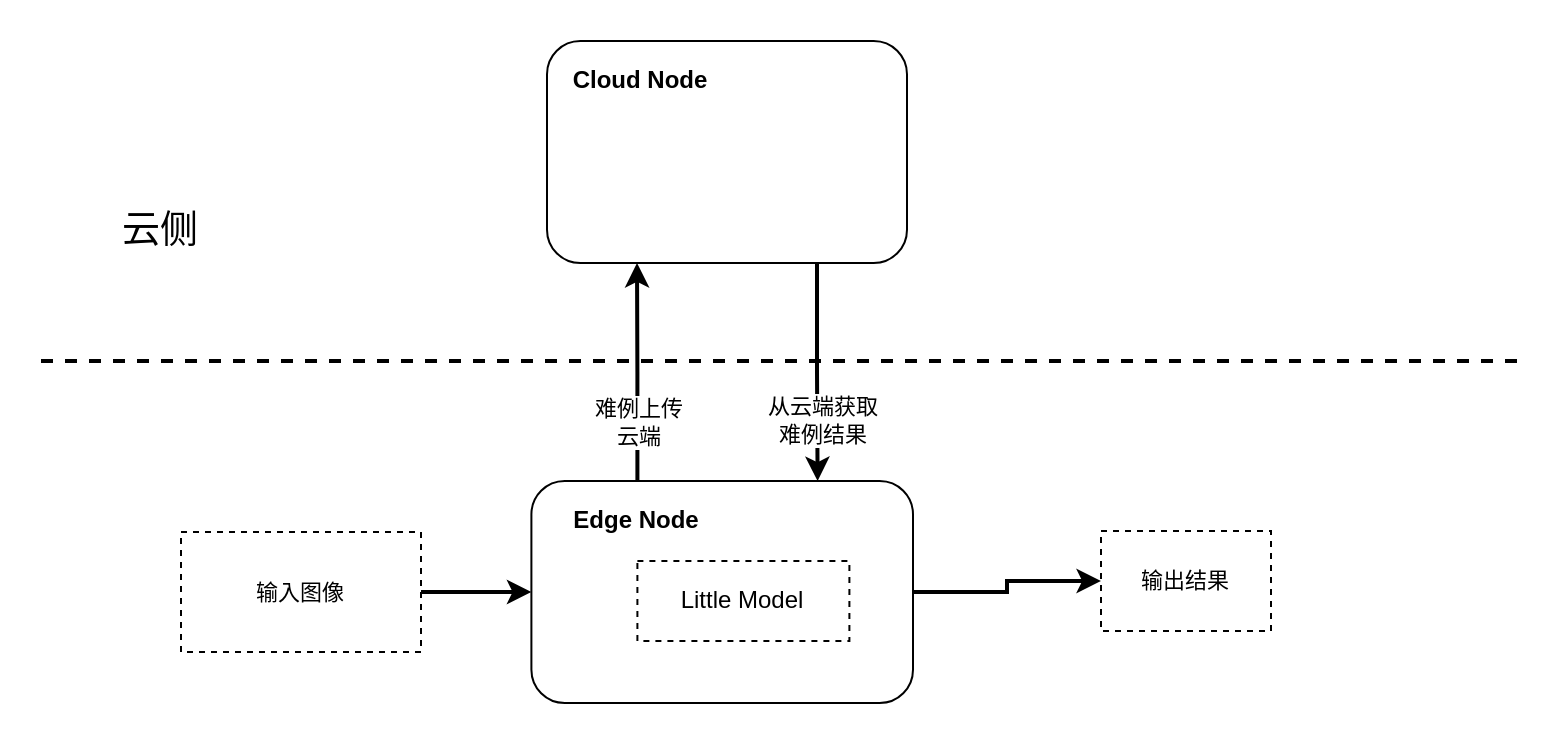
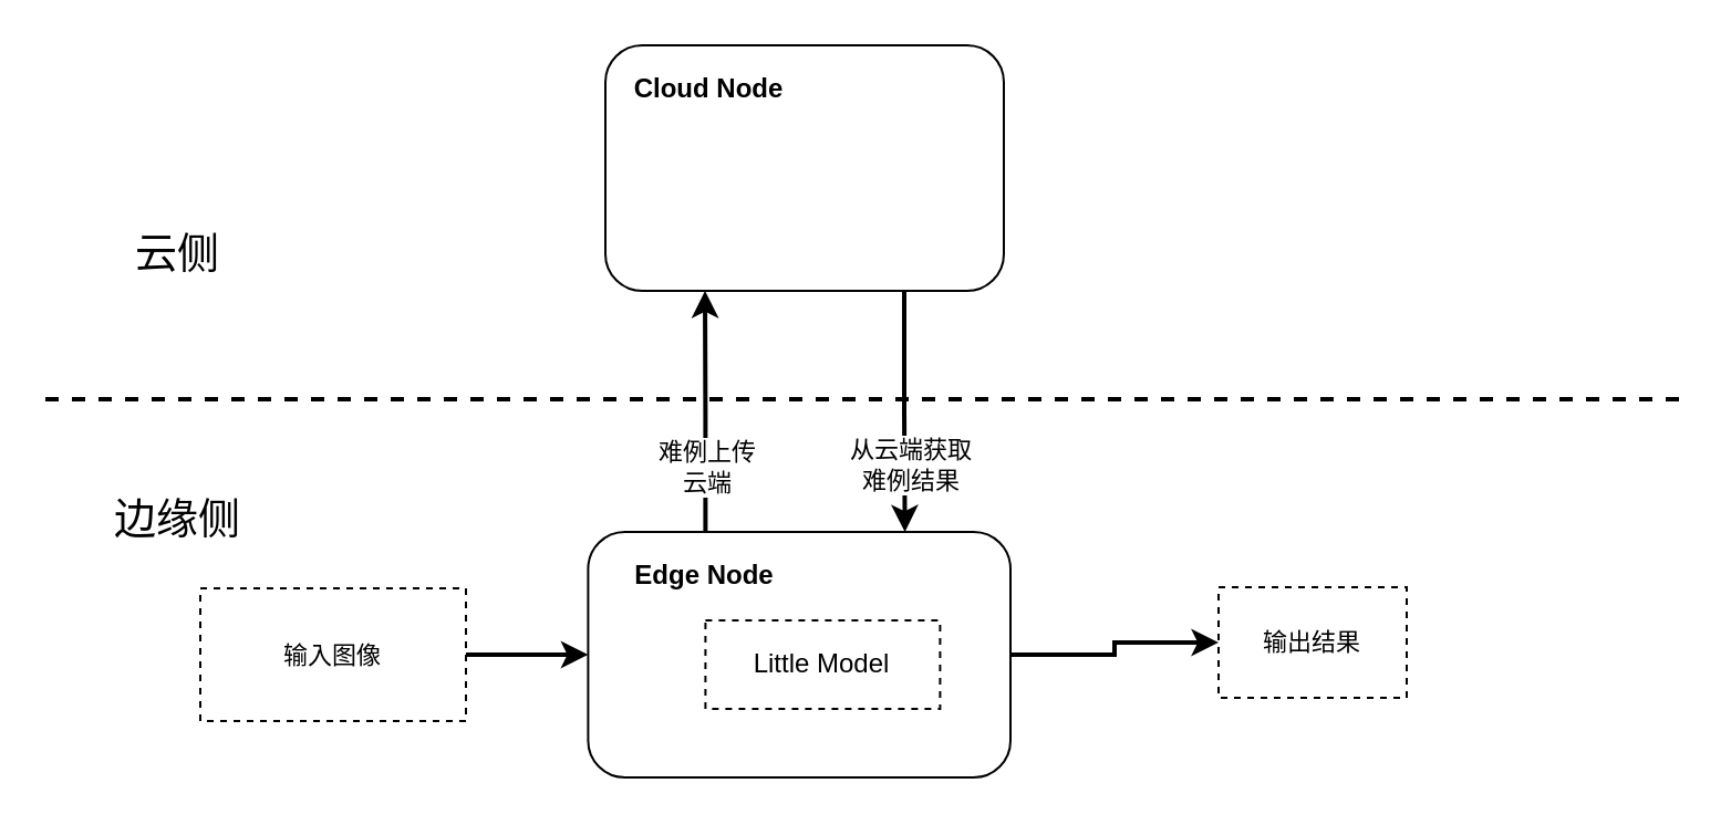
  <mxCell id="0" />
  <mxCell id="1" parent="0" />
  <mxCell id="2" value="" style="endArrow=none;dashed=1;html=1;rounded=0;strokeWidth=2;horizontal=1;" edge="1" parent="1"><mxGeometry width="50" height="50" relative="1" as="geometry"><mxPoint x="20" y="180" as="sourcePoint" /><mxPoint x="760" y="180" as="targetPoint" /></mxGeometry></mxCell>
  <mxCell id="3" value="&lt;font style=&quot;font-size: 19px;&quot;&gt;云侧&lt;/font&gt;" style="text;html=1;strokeColor=none;fillColor=none;align=center;verticalAlign=middle;whiteSpace=wrap;rounded=0;dashed=1;" vertex="1" parent="1"><mxGeometry x="50" y="100" width="60" height="30" as="geometry" /></mxCell>
+ <mxCell id="4" value="&lt;font style=&quot;font-size: 19px;&quot;&gt;边缘侧&lt;/font&gt;" style="text;html=1;strokeColor=none;fillColor=none;align=center;verticalAlign=middle;whiteSpace=wrap;rounded=0;dashed=1;" vertex="1" parent="1"><mxGeometry x="50" y="220" width="60" height="30" as="geometry" /></mxCell>
  <mxCell id="5" style="edgeStyle=orthogonalEdgeStyle;rounded=0;orthogonalLoop=1;jettySize=auto;html=1;exitX=1;exitY=0.5;exitDx=0;exitDy=0;entryX=0;entryY=0.5;entryDx=0;entryDy=0;fontSize=11;strokeWidth=2;" edge="1" parent="1" source="6" target="11"><mxGeometry relative="1" as="geometry" /></mxCell>
  <mxCell id="6" value="输入图像" style="rounded=0;whiteSpace=wrap;html=1;dashed=1;fontSize=11;" vertex="1" parent="1"><mxGeometry x="90" y="265.5" width="120" height="60" as="geometry" /></mxCell>
  <mxCell id="7" value="" style="group" vertex="1" connectable="0" parent="1"><mxGeometry x="250" y="20" width="200" height="111" as="geometry" /></mxCell>
  <mxCell id="8" value="" style="rounded=1;whiteSpace=wrap;html=1;align=left;" vertex="1" parent="7"><mxGeometry x="23" width="180" height="111" as="geometry" /></mxCell>
  <mxCell id="9" value="Cloud Node" style="text;html=1;strokeColor=none;fillColor=none;align=center;verticalAlign=middle;whiteSpace=wrap;rounded=0;fontStyle=1" vertex="1" parent="7"><mxGeometry width="140" height="40" as="geometry" /></mxCell>
  <mxCell id="10" value="" style="group" vertex="1" connectable="0" parent="1"><mxGeometry x="244" y="240" width="212" height="111" as="geometry" /></mxCell>
  <mxCell id="11" value="" style="rounded=1;whiteSpace=wrap;html=1;align=left;" vertex="1" parent="10"><mxGeometry x="21.2" width="190.8" height="111" as="geometry" /></mxCell>
  <mxCell id="12" value="Little Model" style="rounded=0;whiteSpace=wrap;html=1;dashed=1;" vertex="1" parent="10"><mxGeometry x="74.2" y="40" width="106" height="40" as="geometry" /></mxCell>
  <mxCell id="13" value="Edge Node" style="text;html=1;strokeColor=none;fillColor=none;align=center;verticalAlign=middle;whiteSpace=wrap;rounded=0;fontStyle=1" vertex="1" parent="10"><mxGeometry width="148.4" height="40" as="geometry" /></mxCell>
  <mxCell id="14" style="edgeStyle=orthogonalEdgeStyle;rounded=0;orthogonalLoop=1;jettySize=auto;html=1;exitX=0.5;exitY=0;exitDx=0;exitDy=0;entryX=0.25;entryY=1;entryDx=0;entryDy=0;fontSize=11;strokeWidth=2;" edge="1" parent="1" source="13" target="8"><mxGeometry relative="1" as="geometry" /></mxCell>
  <mxCell id="15" value="难例上传&lt;br&gt;云端" style="edgeLabel;html=1;align=center;verticalAlign=middle;resizable=0;points=[];fontSize=11;" vertex="1" connectable="0" parent="14"><mxGeometry x="-0.139" y="-1" relative="1" as="geometry"><mxPoint x="-1" y="17" as="offset" /></mxGeometry></mxCell>
  <mxCell id="16" style="edgeStyle=orthogonalEdgeStyle;rounded=0;orthogonalLoop=1;jettySize=auto;html=1;exitX=0.75;exitY=1;exitDx=0;exitDy=0;entryX=0.75;entryY=0;entryDx=0;entryDy=0;fontSize=11;strokeWidth=2;" edge="1" parent="1" source="8" target="11"><mxGeometry relative="1" as="geometry" /></mxCell>
  <mxCell id="17" value="从云端获取&lt;br&gt;难例结果" style="edgeLabel;html=1;align=center;verticalAlign=middle;resizable=0;points=[];fontSize=11;" vertex="1" connectable="0" parent="16"><mxGeometry x="0.085" y="2" relative="1" as="geometry"><mxPoint y="20" as="offset" /></mxGeometry></mxCell>
  <mxCell id="18" value="输出结果" style="rounded=0;whiteSpace=wrap;html=1;dashed=1;fontSize=11;" vertex="1" parent="1"><mxGeometry x="550" y="265" width="85" height="50" as="geometry" /></mxCell>
  <mxCell id="19" style="edgeStyle=orthogonalEdgeStyle;rounded=0;orthogonalLoop=1;jettySize=auto;html=1;exitX=1;exitY=0.5;exitDx=0;exitDy=0;entryX=0;entryY=0.5;entryDx=0;entryDy=0;fontSize=11;strokeWidth=2;" edge="1" parent="1" source="11" target="18"><mxGeometry relative="1" as="geometry" /></mxCell>
